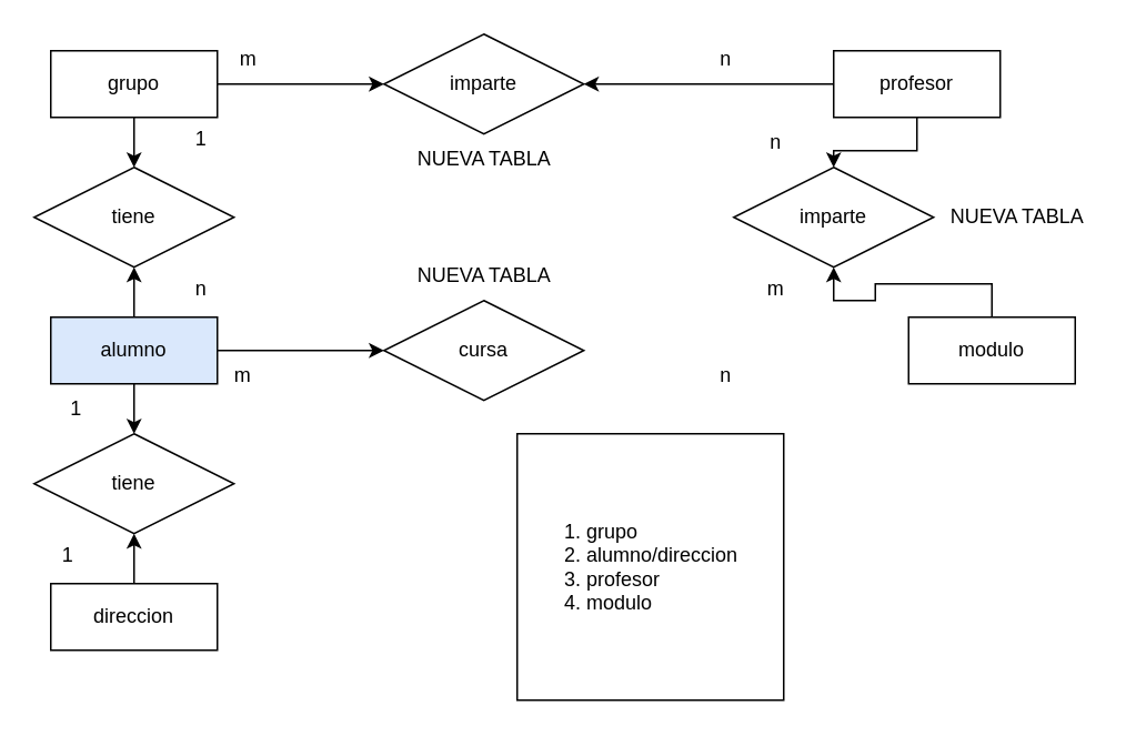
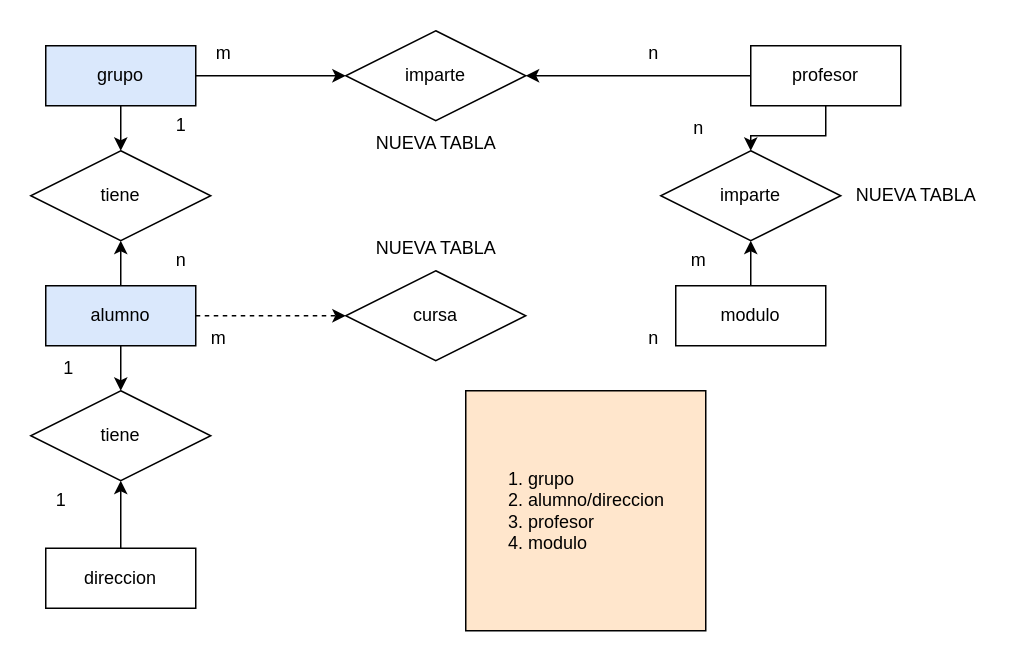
  <mxCell id="0" />
  <mxCell id="1" parent="0" />
  <mxCell id="2" value="" style="edgeStyle=orthogonalEdgeStyle;rounded=0;orthogonalLoop=1;jettySize=auto;html=1;" edge="1" parent="1" source="4" target="18"><mxGeometry relative="1" as="geometry" /></mxCell>
  <mxCell id="3" value="" style="edgeStyle=orthogonalEdgeStyle;rounded=0;orthogonalLoop=1;jettySize=auto;html=1;" edge="1" parent="1" source="4" target="19"><mxGeometry relative="1" as="geometry" /></mxCell>
- <mxCell id="4" value="grupo" style="whiteSpace=wrap;html=1;align=center;" vertex="1" parent="1"><mxGeometry x="30" y="30" width="100" height="40" as="geometry" /></mxCell>
+ <mxCell id="4" value="grupo" style="whiteSpace=wrap;html=1;align=center;fillColor=#dae8fc;" vertex="1" parent="1"><mxGeometry x="30" y="30" width="100" height="40" as="geometry" /></mxCell>
  <mxCell id="5" value="" style="edgeStyle=orthogonalEdgeStyle;rounded=0;orthogonalLoop=1;jettySize=auto;html=1;" edge="1" parent="1" source="6" target="17"><mxGeometry relative="1" as="geometry" /></mxCell>
- <mxCell id="6" value="modulo" style="whiteSpace=wrap;html=1;align=center;" vertex="1" parent="1"><mxGeometry x="545" y="190" width="100" height="40" as="geometry" /></mxCell>
+ <mxCell id="6" value="modulo" style="whiteSpace=wrap;html=1;align=center;" vertex="1" parent="1"><mxGeometry x="450" y="190" width="100" height="40" as="geometry" /></mxCell>
  <mxCell id="7" value="" style="edgeStyle=orthogonalEdgeStyle;rounded=0;orthogonalLoop=1;jettySize=auto;html=1;" edge="1" parent="1" source="9" target="18"><mxGeometry relative="1" as="geometry" /></mxCell>
  <mxCell id="8" value="" style="edgeStyle=orthogonalEdgeStyle;rounded=0;orthogonalLoop=1;jettySize=auto;html=1;" edge="1" parent="1" source="9" target="17"><mxGeometry relative="1" as="geometry" /></mxCell>
  <mxCell id="9" value="profesor" style="whiteSpace=wrap;html=1;align=center;" vertex="1" parent="1"><mxGeometry x="500" y="30" width="100" height="40" as="geometry" /></mxCell>
  <mxCell id="10" value="" style="edgeStyle=orthogonalEdgeStyle;rounded=0;orthogonalLoop=1;jettySize=auto;html=1;" edge="1" parent="1" source="13"><mxGeometry relative="1" as="geometry"><mxPoint x="80" y="260" as="targetPoint" /></mxGeometry></mxCell>
  <mxCell id="11" value="" style="edgeStyle=orthogonalEdgeStyle;rounded=0;orthogonalLoop=1;jettySize=auto;html=1;" edge="1" parent="1" source="13" target="19"><mxGeometry relative="1" as="geometry" /></mxCell>
- <mxCell id="12" value="" style="edgeStyle=orthogonalEdgeStyle;rounded=0;orthogonalLoop=1;jettySize=auto;html=1;" edge="1" parent="1" source="13" target="20"><mxGeometry relative="1" as="geometry" /></mxCell>
+ <mxCell id="12" value="" style="edgeStyle=orthogonalEdgeStyle;rounded=0;orthogonalLoop=1;jettySize=auto;html=1;dashed=1;" edge="1" parent="1" source="13" target="20"><mxGeometry relative="1" as="geometry" /></mxCell>
  <mxCell id="13" value="alumno" style="whiteSpace=wrap;html=1;align=center;fillColor=#dae8fc;" vertex="1" parent="1"><mxGeometry x="30" y="190" width="100" height="40" as="geometry" /></mxCell>
  <mxCell id="14" value="" style="edgeStyle=orthogonalEdgeStyle;rounded=0;orthogonalLoop=1;jettySize=auto;html=1;" edge="1" parent="1" source="15"><mxGeometry relative="1" as="geometry"><mxPoint x="80" y="320" as="targetPoint" /></mxGeometry></mxCell>
- <mxCell id="15" value="direccion" style="whiteSpace=wrap;html=1;align=center;" vertex="1" parent="1"><mxGeometry x="30" y="350" width="100" height="40" as="geometry" /></mxCell>
+ <mxCell id="15" value="direccion" style="whiteSpace=wrap;html=1;align=center;" vertex="1" parent="1"><mxGeometry x="30" y="365" width="100" height="40" as="geometry" /></mxCell>
  <mxCell id="16" value="tiene" style="shape=rhombus;perimeter=rhombusPerimeter;whiteSpace=wrap;html=1;align=center;" vertex="1" parent="1"><mxGeometry x="20" y="260" width="120" height="60" as="geometry" /></mxCell>
  <mxCell id="17" value="imparte" style="shape=rhombus;perimeter=rhombusPerimeter;whiteSpace=wrap;html=1;align=center;" vertex="1" parent="1"><mxGeometry x="440" y="100" width="120" height="60" as="geometry" /></mxCell>
  <mxCell id="18" value="imparte" style="shape=rhombus;perimeter=rhombusPerimeter;whiteSpace=wrap;html=1;align=center;" vertex="1" parent="1"><mxGeometry x="230" y="20" width="120" height="60" as="geometry" /></mxCell>
  <mxCell id="19" value="tiene" style="shape=rhombus;perimeter=rhombusPerimeter;whiteSpace=wrap;html=1;align=center;" vertex="1" parent="1"><mxGeometry x="20" y="100" width="120" height="60" as="geometry" /></mxCell>
  <mxCell id="20" value="cursa" style="shape=rhombus;perimeter=rhombusPerimeter;whiteSpace=wrap;html=1;align=center;" vertex="1" parent="1"><mxGeometry x="230" y="180" width="120" height="60" as="geometry" /></mxCell>
  <mxCell id="21" value="n" style="text;html=1;align=center;verticalAlign=middle;resizable=0;points=[];autosize=1;strokeColor=none;fillColor=none;" vertex="1" parent="1"><mxGeometry x="105" y="158" width="30" height="30" as="geometry" /></mxCell>
  <mxCell id="22" value="1" style="text;html=1;align=center;verticalAlign=middle;resizable=0;points=[];autosize=1;strokeColor=none;fillColor=none;" vertex="1" parent="1"><mxGeometry x="105" y="68" width="30" height="30" as="geometry" /></mxCell>
  <mxCell id="23" value="n" style="text;html=1;align=center;verticalAlign=middle;resizable=0;points=[];autosize=1;strokeColor=none;fillColor=none;" vertex="1" parent="1"><mxGeometry x="420" y="20" width="30" height="30" as="geometry" /></mxCell>
  <mxCell id="24" value="m&amp;nbsp;" style="text;html=1;align=center;verticalAlign=middle;resizable=0;points=[];autosize=1;strokeColor=none;fillColor=none;" vertex="1" parent="1"><mxGeometry x="130" y="20" width="40" height="30" as="geometry" /></mxCell>
  <mxCell id="25" value="n" style="text;html=1;align=center;verticalAlign=middle;resizable=0;points=[];autosize=1;strokeColor=none;fillColor=none;" vertex="1" parent="1"><mxGeometry x="450" y="70" width="30" height="30" as="geometry" /></mxCell>
  <mxCell id="26" value="m" style="text;html=1;align=center;verticalAlign=middle;resizable=0;points=[];autosize=1;strokeColor=none;fillColor=none;" vertex="1" parent="1"><mxGeometry x="450" y="158" width="30" height="30" as="geometry" /></mxCell>
  <mxCell id="27" value="n" style="text;html=1;align=center;verticalAlign=middle;resizable=0;points=[];autosize=1;strokeColor=none;fillColor=none;" vertex="1" parent="1"><mxGeometry x="420" y="210" width="30" height="30" as="geometry" /></mxCell>
  <mxCell id="28" value="m" style="text;html=1;align=center;verticalAlign=middle;resizable=0;points=[];autosize=1;strokeColor=none;fillColor=none;" vertex="1" parent="1"><mxGeometry x="130" y="210" width="30" height="30" as="geometry" /></mxCell>
  <mxCell id="29" value="1" style="text;html=1;align=center;verticalAlign=middle;resizable=0;points=[];autosize=1;strokeColor=none;fillColor=none;" vertex="1" parent="1"><mxGeometry x="30" y="230" width="30" height="30" as="geometry" /></mxCell>
  <mxCell id="30" value="1" style="text;html=1;align=center;verticalAlign=middle;resizable=0;points=[];autosize=1;strokeColor=none;fillColor=none;" vertex="1" parent="1"><mxGeometry x="25" y="318" width="30" height="30" as="geometry" /></mxCell>
- <mxCell id="31" value="&lt;ol&gt;&lt;li&gt;grupo&lt;/li&gt;&lt;li&gt;alumno/direccion&lt;/li&gt;&lt;li&gt;profesor&lt;/li&gt;&lt;li&gt;modulo&lt;/li&gt;&lt;/ol&gt;" style="whiteSpace=wrap;html=1;aspect=fixed;align=left;" vertex="1" parent="1"><mxGeometry x="310" y="260" width="160" height="160" as="geometry" /></mxCell>
+ <mxCell id="31" value="&lt;ol&gt;&lt;li&gt;grupo&lt;/li&gt;&lt;li&gt;alumno/direccion&lt;/li&gt;&lt;li&gt;profesor&lt;/li&gt;&lt;li&gt;modulo&lt;/li&gt;&lt;/ol&gt;" style="whiteSpace=wrap;html=1;aspect=fixed;align=left;fillColor=#ffe6cc;" vertex="1" parent="1"><mxGeometry x="310" y="260" width="160" height="160" as="geometry" /></mxCell>
  <mxCell id="32" value="NUEVA TABLA" style="text;html=1;align=center;verticalAlign=middle;resizable=0;points=[];autosize=1;strokeColor=none;fillColor=none;" vertex="1" parent="1"><mxGeometry x="240" y="80" width="100" height="30" as="geometry" /></mxCell>
  <mxCell id="33" value="NUEVA TABLA" style="text;html=1;align=center;verticalAlign=middle;resizable=0;points=[];autosize=1;strokeColor=none;fillColor=none;" vertex="1" parent="1"><mxGeometry x="240" y="150" width="100" height="30" as="geometry" /></mxCell>
  <mxCell id="34" value="NUEVA TABLA" style="text;html=1;align=center;verticalAlign=middle;resizable=0;points=[];autosize=1;strokeColor=none;fillColor=none;" vertex="1" parent="1"><mxGeometry x="560" y="115" width="100" height="30" as="geometry" /></mxCell>
